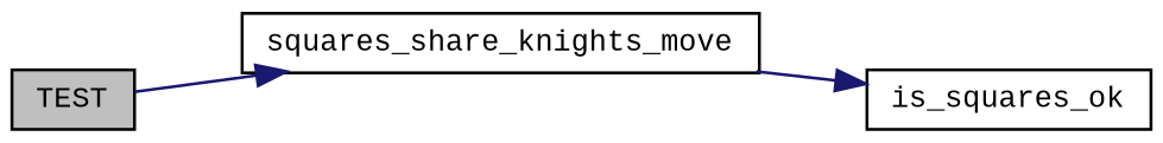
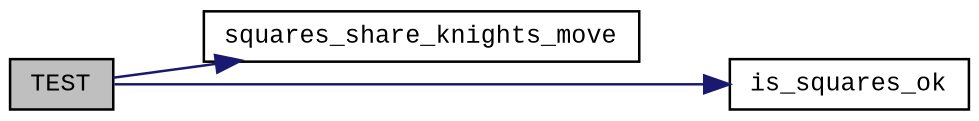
  digraph {
    fontname="Liberation Mono"
    rankdir=LR
    node [color=black fillcolor=white fontname="Liberation Mono" fontsize=10 shape=record style=filled]
    edge [color=midnightblue fontname="Liberation Mono" fontsize=10 labelfontname="FreeSans.ttf" labelfontsize=10 style=solid]
    n1 [fillcolor=grey75 fontcolor=black height=0.2 label=TEST width=0.4]
    n2 [height=0.2 label=squares_share_knights_move width=0.4]
    n3 [height=0.2 label=is_squares_ok width=0.4]
    n1 -> n2
-   n2 -> n3
+   n1 -> n3
  }
